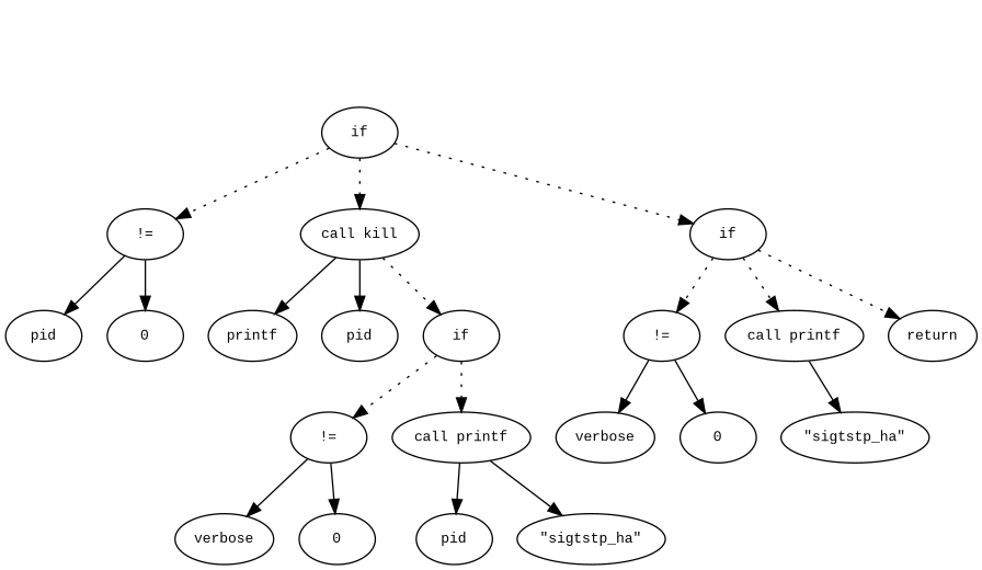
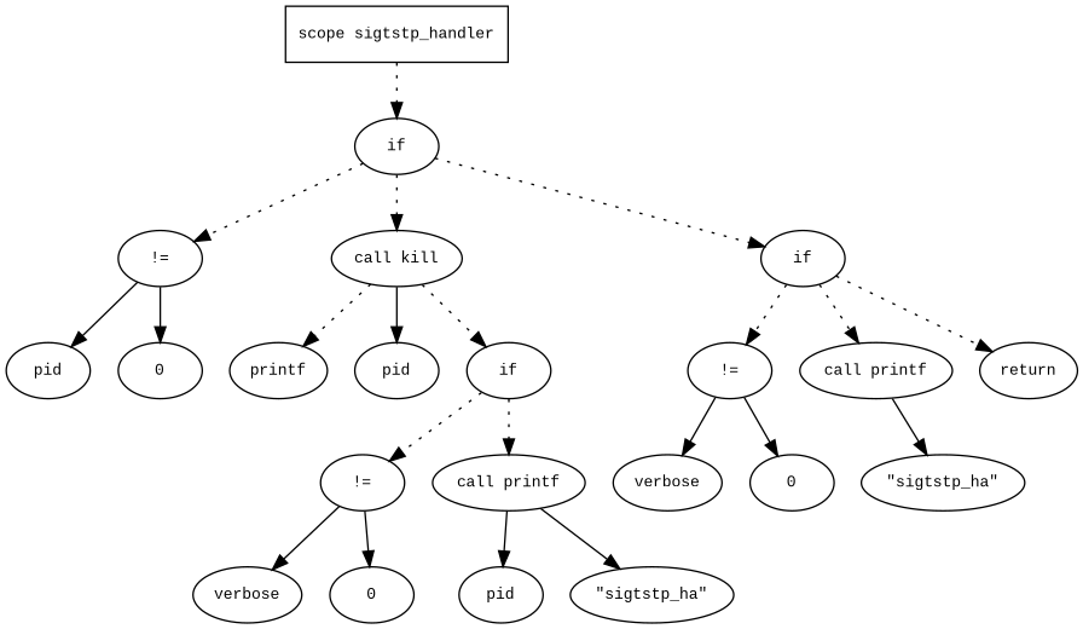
  digraph {
    fontname="Times New Roman"
    fontsize=10
    node [fontname="Courier New" fontsize=10 shape=ellipse]
    edge [fontname="Times New Roman" fontsize=10]
+   n1 [label="scope sigtstp_handler" shape=box]
    n2 [label=if]
    n3 [label="!="]
    n4 [label="call kill"]
    n5 [label=if]
    n6 [label=pid]
    n7 [label=0]
    n8 [label=printf]
    n9 [label=pid]
    n10 [label=if]
    n11 [label="!="]
    n12 [label="call printf"]
    n13 [label=return]
    n14 [label="!="]
    n15 [label="call printf"]
    n16 [label=verbose]
    n17 [label=0]
    n18 [label=pid]
    n19 [label="\"sigtstp_ha\""]
    n20 [label=verbose]
    n21 [label=0]
    n22 [label="\"sigtstp_ha\""]
+   n1 -> n2 [style=dotted]
    n2 -> n3 [style=dotted]
    n2 -> n4 [style=dotted]
    n2 -> n5 [style=dotted]
    n3 -> n6
    n3 -> n7
-   n4 -> n8
+   n4 -> n8 [style=dotted]
    n4 -> n9
    n4 -> n10 [style=dotted]
    n5 -> n11 [style=dotted]
    n5 -> n12 [style=dotted]
    n5 -> n13 [style=dotted]
    n10 -> n14 [style=dotted]
    n10 -> n15 [style=dotted]
    n11 -> n20
    n11 -> n21
    n12 -> n22
    n14 -> n16
    n14 -> n17
    n15 -> n18
    n15 -> n19
  }
